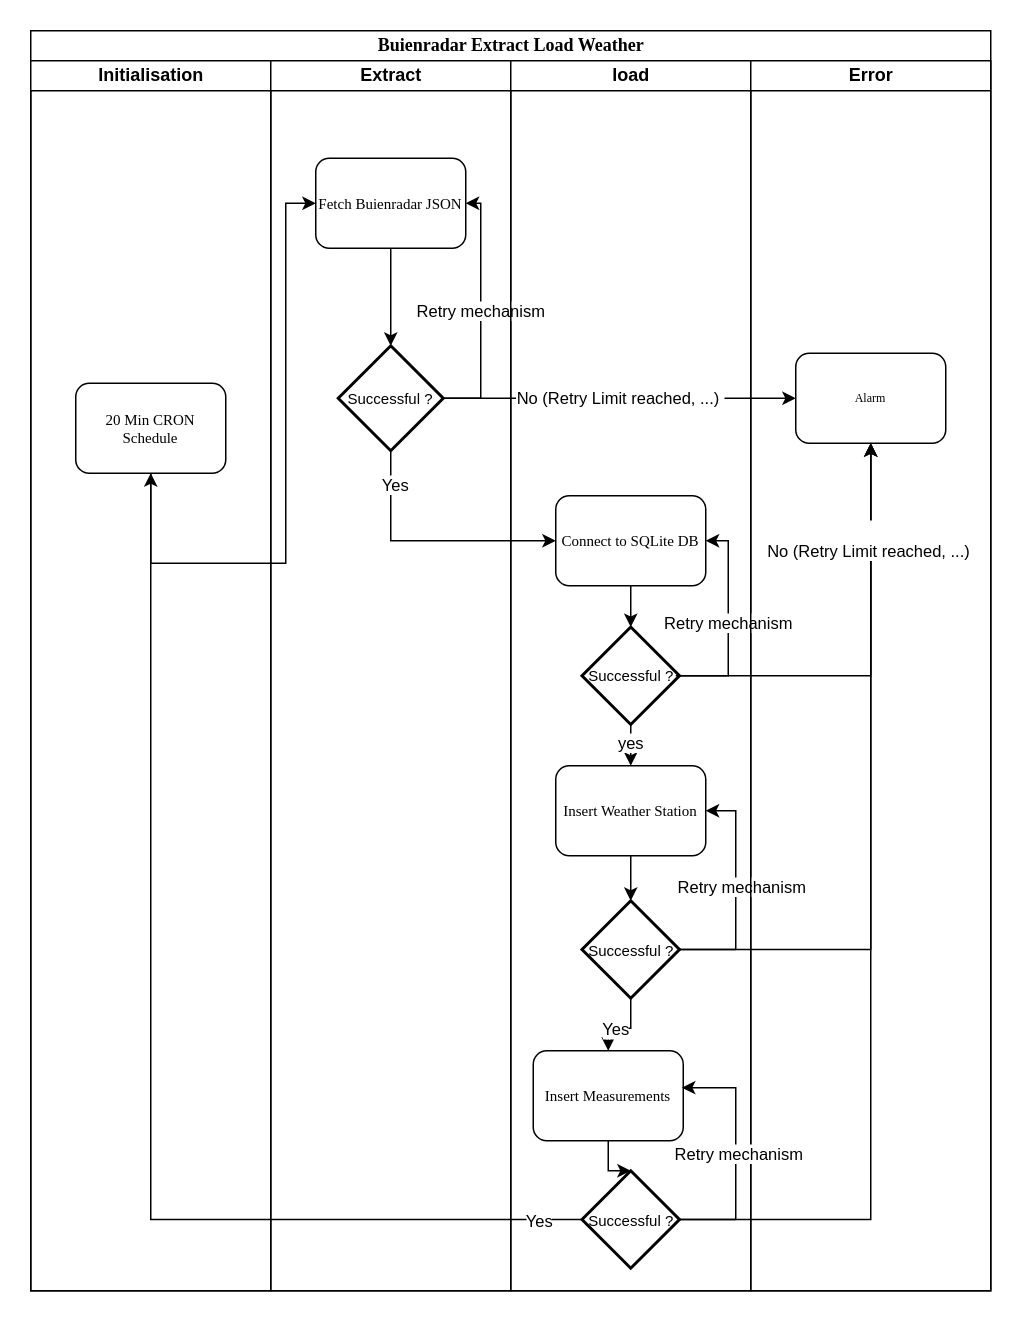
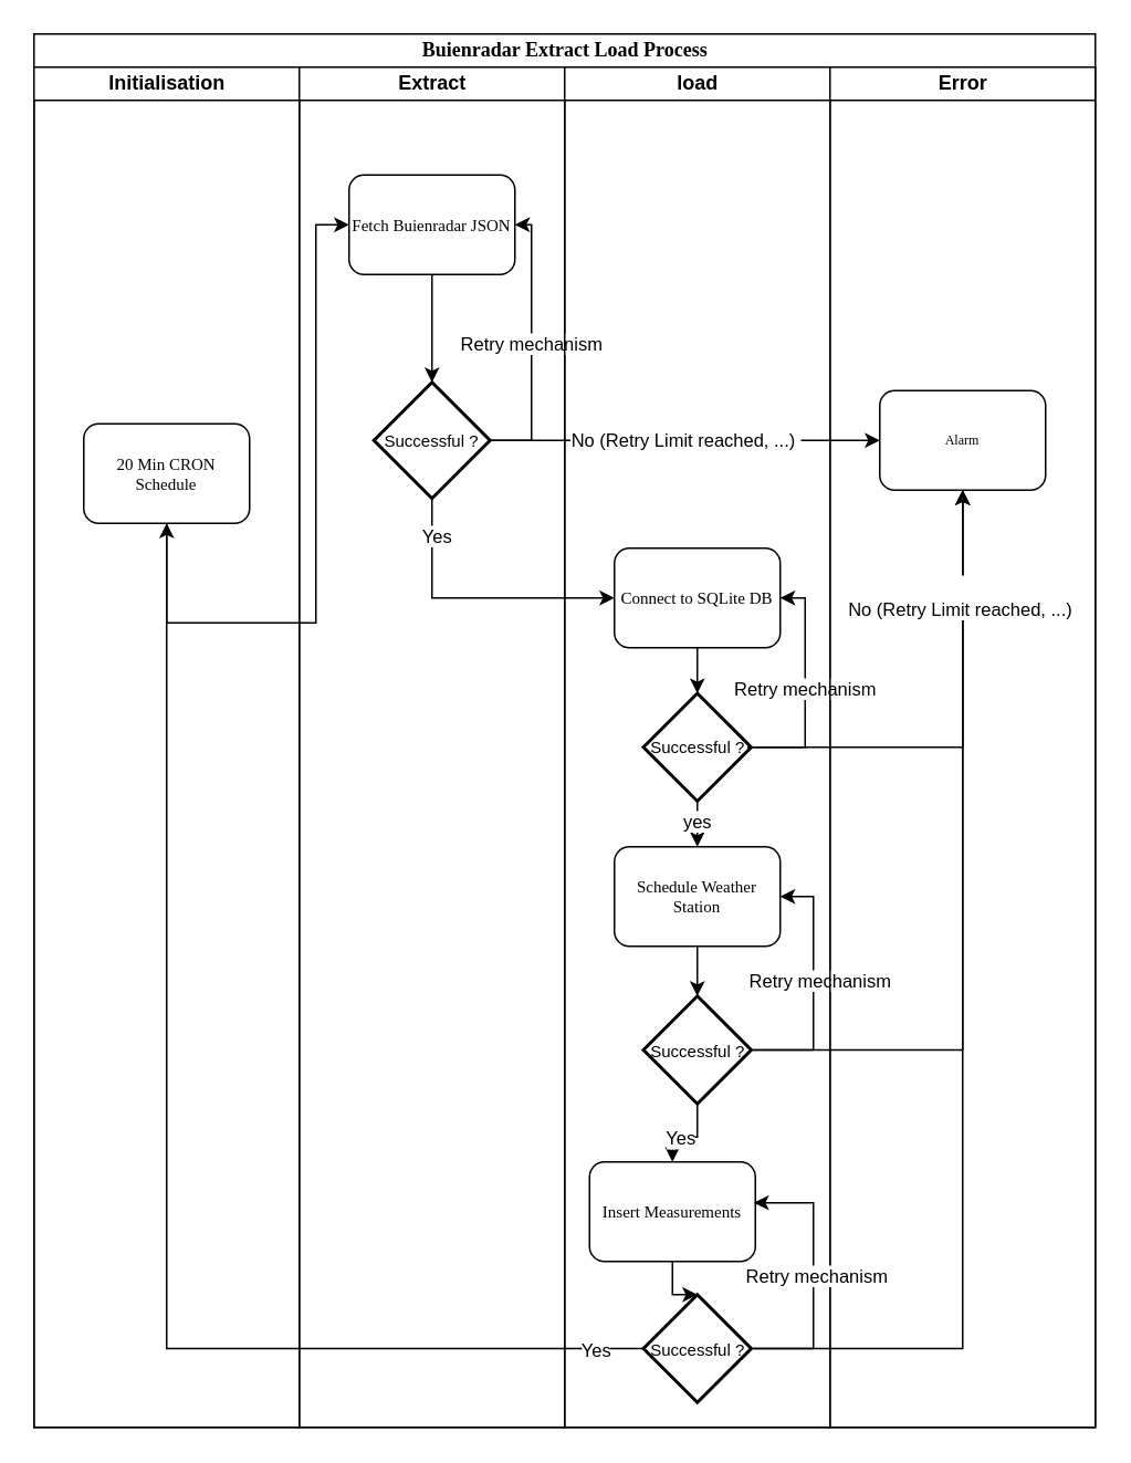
  <mxCell id="0" />
  <mxCell id="1" parent="0" />
- <mxCell id="2" value="&lt;font style=&quot;font-size: 12px;&quot;&gt;Buienradar Extract Load Weather&lt;/font&gt;" style="swimlane;html=1;childLayout=stackLayout;startSize=20;rounded=0;shadow=0;labelBackgroundColor=none;strokeWidth=1;fontFamily=Verdana;fontSize=8;align=center;" parent="1" vertex="1"><mxGeometry x="20" y="20" width="640" height="840" as="geometry" /></mxCell>
+ <mxCell id="2" value="&lt;font style=&quot;font-size: 12px;&quot;&gt;Buienradar Extract Load Process&lt;/font&gt;" style="swimlane;html=1;childLayout=stackLayout;startSize=20;rounded=0;shadow=0;labelBackgroundColor=none;strokeWidth=1;fontFamily=Verdana;fontSize=8;align=center;" parent="1" vertex="1"><mxGeometry x="20" y="20" width="640" height="840" as="geometry" /></mxCell>
  <mxCell id="3" value="Initialisation" style="swimlane;html=1;startSize=20;" parent="2" vertex="1"><mxGeometry y="20" width="160" height="820" as="geometry" /></mxCell>
  <mxCell id="4" value="&lt;div&gt;&lt;font style=&quot;font-size: 10px;&quot;&gt;20 Min CRON Schedule&lt;/font&gt;&lt;/div&gt;" style="rounded=1;whiteSpace=wrap;html=1;shadow=0;labelBackgroundColor=none;strokeWidth=1;fontFamily=Verdana;fontSize=8;align=center;" vertex="1" parent="3"><mxGeometry x="30" y="215" width="100" height="60" as="geometry" /></mxCell>
  <mxCell id="5" value="Extract" style="swimlane;html=1;startSize=20;" parent="2" vertex="1"><mxGeometry x="160" y="20" width="160" height="820" as="geometry" /></mxCell>
  <mxCell id="6" value="&lt;font style=&quot;font-size: 10px;&quot;&gt;Fetch Buienradar JSON&lt;/font&gt;" style="rounded=1;whiteSpace=wrap;html=1;shadow=0;labelBackgroundColor=none;strokeWidth=1;fontFamily=Verdana;fontSize=8;align=center;" parent="5" vertex="1"><mxGeometry x="30" y="65" width="100" height="60" as="geometry" /></mxCell>
  <mxCell id="7" value="Retry mechanism" style="edgeStyle=orthogonalEdgeStyle;rounded=0;orthogonalLoop=1;jettySize=auto;html=1;entryX=1;entryY=0.5;entryDx=0;entryDy=0;" edge="1" parent="5" source="8" target="6"><mxGeometry relative="1" as="geometry"><Array as="points"><mxPoint x="140" y="225" /><mxPoint x="140" y="95" /></Array></mxGeometry></mxCell>
  <mxCell id="8" value="&lt;font style=&quot;font-size: 10px;&quot;&gt;Successful ?&lt;/font&gt;" style="strokeWidth=2;html=1;shape=mxgraph.flowchart.decision;whiteSpace=wrap;" vertex="1" parent="5"><mxGeometry x="45" y="190" width="70" height="70" as="geometry" /></mxCell>
  <mxCell id="9" style="edgeStyle=orthogonalEdgeStyle;rounded=0;orthogonalLoop=1;jettySize=auto;html=1;entryX=0.5;entryY=0;entryDx=0;entryDy=0;entryPerimeter=0;" edge="1" parent="5" source="6" target="8"><mxGeometry relative="1" as="geometry" /></mxCell>
  <mxCell id="10" value="load" style="swimlane;html=1;startSize=20;" parent="2" vertex="1"><mxGeometry x="320" y="20" width="160" height="820" as="geometry" /></mxCell>
  <mxCell id="11" style="edgeStyle=orthogonalEdgeStyle;rounded=0;orthogonalLoop=1;jettySize=auto;html=1;" edge="1" parent="10" source="12" target="17"><mxGeometry relative="1" as="geometry" /></mxCell>
  <mxCell id="12" value="&lt;div&gt;&lt;font style=&quot;font-size: 10px;&quot;&gt;Connect to SQLite DB&lt;/font&gt;&lt;/div&gt;" style="rounded=1;whiteSpace=wrap;html=1;shadow=0;labelBackgroundColor=none;strokeWidth=1;fontFamily=Verdana;fontSize=8;align=center;" vertex="1" parent="10"><mxGeometry x="30" y="290" width="100" height="60" as="geometry" /></mxCell>
  <mxCell id="13" style="edgeStyle=orthogonalEdgeStyle;rounded=0;orthogonalLoop=1;jettySize=auto;html=1;" edge="1" parent="10" source="14" target="22"><mxGeometry relative="1" as="geometry" /></mxCell>
- <mxCell id="14" value="&lt;div&gt;&lt;font style=&quot;font-size: 10px;&quot;&gt;Insert Weather Station&lt;/font&gt;&lt;/div&gt;" style="rounded=1;whiteSpace=wrap;html=1;shadow=0;labelBackgroundColor=none;strokeWidth=1;fontFamily=Verdana;fontSize=8;align=center;" vertex="1" parent="10"><mxGeometry x="30" y="470" width="100" height="60" as="geometry" /></mxCell>
+ <mxCell id="14" value="&lt;div&gt;&lt;font style=&quot;font-size: 10px;&quot;&gt;Schedule Weather Station&lt;/font&gt;&lt;/div&gt;" style="rounded=1;whiteSpace=wrap;html=1;shadow=0;labelBackgroundColor=none;strokeWidth=1;fontFamily=Verdana;fontSize=8;align=center;" vertex="1" parent="10"><mxGeometry x="30" y="470" width="100" height="60" as="geometry" /></mxCell>
  <mxCell id="15" style="edgeStyle=orthogonalEdgeStyle;rounded=0;orthogonalLoop=1;jettySize=auto;html=1;" edge="1" parent="10" source="17" target="14"><mxGeometry relative="1" as="geometry" /></mxCell>
  <mxCell id="16" value="yes" style="edgeLabel;html=1;align=center;verticalAlign=middle;resizable=0;points=[];" vertex="1" connectable="0" parent="15"><mxGeometry x="0.019" y="1" relative="1" as="geometry"><mxPoint y="-1" as="offset" /></mxGeometry></mxCell>
  <mxCell id="17" value="&lt;font style=&quot;font-size: 10px;&quot;&gt;Successful ?&lt;/font&gt;" style="strokeWidth=2;html=1;shape=mxgraph.flowchart.decision;whiteSpace=wrap;" vertex="1" parent="10"><mxGeometry x="47.5" y="377.5" width="65" height="65" as="geometry" /></mxCell>
  <mxCell id="18" style="edgeStyle=orthogonalEdgeStyle;rounded=0;orthogonalLoop=1;jettySize=auto;html=1;" edge="1" parent="10" source="22" target="24"><mxGeometry relative="1" as="geometry" /></mxCell>
  <mxCell id="19" value="Yes" style="edgeLabel;html=1;align=center;verticalAlign=middle;resizable=0;points=[];" vertex="1" connectable="0" parent="18"><mxGeometry x="0.245" y="1" relative="1" as="geometry"><mxPoint y="-1" as="offset" /></mxGeometry></mxCell>
  <mxCell id="20" style="edgeStyle=orthogonalEdgeStyle;rounded=0;orthogonalLoop=1;jettySize=auto;html=1;entryX=1;entryY=0.5;entryDx=0;entryDy=0;" edge="1" parent="10" source="22" target="14"><mxGeometry relative="1" as="geometry"><Array as="points"><mxPoint x="150" y="593" /><mxPoint x="150" y="500" /></Array></mxGeometry></mxCell>
  <mxCell id="21" value="Retry mechanism" style="edgeLabel;html=1;align=center;verticalAlign=middle;resizable=0;points=[];" vertex="1" connectable="0" parent="20"><mxGeometry x="0.507" y="-3" relative="1" as="geometry"><mxPoint y="33" as="offset" /></mxGeometry></mxCell>
  <mxCell id="22" value="&lt;font style=&quot;font-size: 10px;&quot;&gt;Successful ?&lt;/font&gt;" style="strokeWidth=2;html=1;shape=mxgraph.flowchart.decision;whiteSpace=wrap;" vertex="1" parent="10"><mxGeometry x="47.5" y="560" width="65" height="65" as="geometry" /></mxCell>
  <mxCell id="23" style="edgeStyle=orthogonalEdgeStyle;rounded=0;orthogonalLoop=1;jettySize=auto;html=1;" edge="1" parent="10" source="24" target="25"><mxGeometry relative="1" as="geometry" /></mxCell>
  <mxCell id="24" value="&lt;div&gt;&lt;font style=&quot;font-size: 10px;&quot;&gt;Insert Measurements&lt;/font&gt;&lt;/div&gt;" style="rounded=1;whiteSpace=wrap;html=1;shadow=0;labelBackgroundColor=none;strokeWidth=1;fontFamily=Verdana;fontSize=8;align=center;" vertex="1" parent="10"><mxGeometry x="15" y="660" width="100" height="60" as="geometry" /></mxCell>
  <mxCell id="25" value="&lt;font style=&quot;font-size: 10px;&quot;&gt;Successful ?&lt;/font&gt;" style="strokeWidth=2;html=1;shape=mxgraph.flowchart.decision;whiteSpace=wrap;" vertex="1" parent="10"><mxGeometry x="47.5" y="740" width="65" height="65" as="geometry" /></mxCell>
  <mxCell id="26" value="Retry mechanism" style="edgeStyle=orthogonalEdgeStyle;rounded=0;orthogonalLoop=1;jettySize=auto;html=1;entryX=1;entryY=0.5;entryDx=0;entryDy=0;" edge="1" parent="10" target="12"><mxGeometry relative="1" as="geometry"><mxPoint x="110" y="410" as="sourcePoint" /><mxPoint x="135" y="280" as="targetPoint" /><Array as="points"><mxPoint x="145" y="410" /><mxPoint x="145" y="320" /></Array></mxGeometry></mxCell>
  <mxCell id="27" style="edgeStyle=orthogonalEdgeStyle;rounded=0;orthogonalLoop=1;jettySize=auto;html=1;entryX=0.991;entryY=0.41;entryDx=0;entryDy=0;entryPerimeter=0;" edge="1" parent="10" source="25" target="24"><mxGeometry relative="1" as="geometry"><Array as="points"><mxPoint x="150" y="773" /><mxPoint x="150" y="685" /></Array></mxGeometry></mxCell>
  <mxCell id="28" value="Error" style="swimlane;html=1;startSize=20;" vertex="1" parent="2"><mxGeometry x="480" y="20" width="160" height="820" as="geometry" /></mxCell>
  <mxCell id="29" value="Alarm" style="rounded=1;whiteSpace=wrap;html=1;shadow=0;labelBackgroundColor=none;strokeWidth=1;fontFamily=Verdana;fontSize=8;align=center;" vertex="1" parent="28"><mxGeometry x="30" y="195" width="100" height="60" as="geometry" /></mxCell>
  <mxCell id="30" value="No (Retry Limit reached, ...)&amp;nbsp;" style="edgeStyle=orthogonalEdgeStyle;rounded=0;orthogonalLoop=1;jettySize=auto;html=1;entryX=0;entryY=0.5;entryDx=0;entryDy=0;" edge="1" parent="2" source="8" target="29"><mxGeometry relative="1" as="geometry" /></mxCell>
  <mxCell id="31" style="edgeStyle=orthogonalEdgeStyle;rounded=0;orthogonalLoop=1;jettySize=auto;html=1;entryX=0;entryY=0.5;entryDx=0;entryDy=0;" edge="1" parent="2" source="8" target="12"><mxGeometry relative="1" as="geometry"><Array as="points"><mxPoint x="240" y="340" /></Array></mxGeometry></mxCell>
  <mxCell id="32" value="Yes" style="edgeLabel;html=1;align=center;verticalAlign=middle;resizable=0;points=[];" vertex="1" connectable="0" parent="31"><mxGeometry x="-0.727" y="2" relative="1" as="geometry"><mxPoint y="-1" as="offset" /></mxGeometry></mxCell>
  <mxCell id="33" style="edgeStyle=orthogonalEdgeStyle;rounded=0;orthogonalLoop=1;jettySize=auto;html=1;entryX=0.5;entryY=1;entryDx=0;entryDy=0;" edge="1" parent="2" source="25" target="4"><mxGeometry relative="1" as="geometry" /></mxCell>
  <mxCell id="34" value="Yes" style="edgeLabel;html=1;align=center;verticalAlign=middle;resizable=0;points=[];" vertex="1" connectable="0" parent="33"><mxGeometry x="-0.927" y="1" relative="1" as="geometry"><mxPoint as="offset" /></mxGeometry></mxCell>
  <mxCell id="35" style="edgeStyle=orthogonalEdgeStyle;rounded=0;orthogonalLoop=1;jettySize=auto;html=1;entryX=0.5;entryY=1;entryDx=0;entryDy=0;" edge="1" parent="2" source="25" target="29"><mxGeometry relative="1" as="geometry" /></mxCell>
  <mxCell id="36" style="edgeStyle=orthogonalEdgeStyle;rounded=0;orthogonalLoop=1;jettySize=auto;html=1;entryX=0.5;entryY=1;entryDx=0;entryDy=0;" edge="1" parent="2" source="22" target="29"><mxGeometry relative="1" as="geometry" /></mxCell>
  <mxCell id="37" value="&lt;br&gt;&lt;span style=&quot;color: rgb(0, 0, 0); font-family: Helvetica; font-size: 11px; font-style: normal; font-variant-ligatures: normal; font-variant-caps: normal; font-weight: 400; letter-spacing: normal; orphans: 2; text-align: center; text-indent: 0px; text-transform: none; widows: 2; word-spacing: 0px; -webkit-text-stroke-width: 0px; white-space: nowrap; background-color: rgb(255, 255, 255); text-decoration-thickness: initial; text-decoration-style: initial; text-decoration-color: initial; float: none; display: inline !important;&quot;&gt;No (Retry Limit reached, ...)&amp;nbsp;&lt;/span&gt;" style="edgeStyle=orthogonalEdgeStyle;rounded=0;orthogonalLoop=1;jettySize=auto;html=1;" edge="1" parent="2" source="17" target="29"><mxGeometry x="0.54" relative="1" as="geometry"><mxPoint as="offset" /></mxGeometry></mxCell>
  <mxCell id="38" style="edgeStyle=orthogonalEdgeStyle;rounded=0;orthogonalLoop=1;jettySize=auto;html=1;" edge="1" parent="2" source="4" target="6"><mxGeometry relative="1" as="geometry"><Array as="points"><mxPoint x="170" y="355" /><mxPoint x="170" y="115" /></Array></mxGeometry></mxCell>
  <mxCell id="39" value="Retry mechanism" style="edgeLabel;html=1;align=center;verticalAlign=middle;resizable=0;points=[];" vertex="1" connectable="0" parent="1"><mxGeometry x="520" y="610" as="geometry"><mxPoint x="-29" y="158" as="offset" /></mxGeometry></mxCell>
